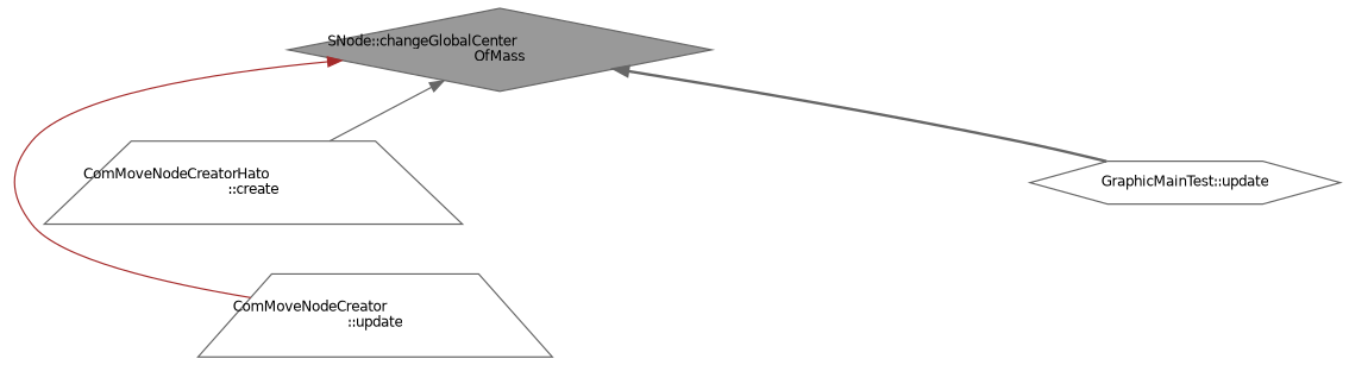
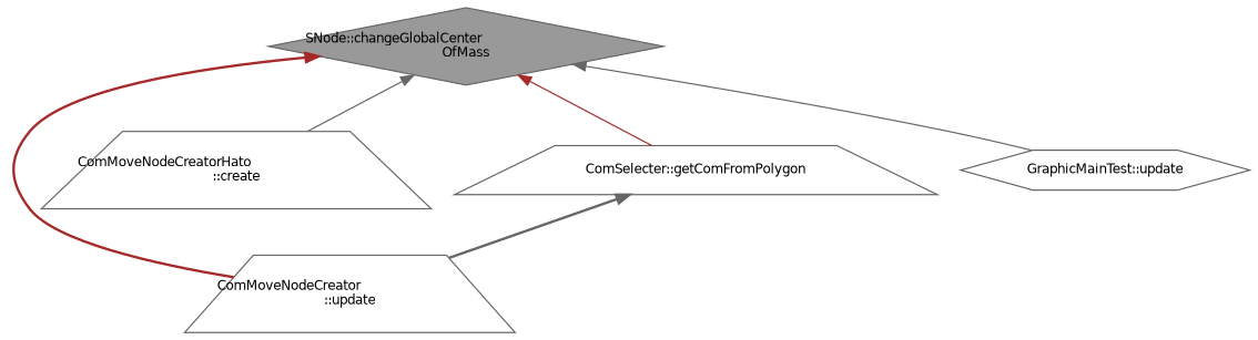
  digraph {
    rankdir=TB
    node [color=grey40 fillcolor=white fontname=Helvetica fontsize=10 shape=trapezium style=filled]
    edge [color=gray40 dir=back fontname=Helvetica fontsize=10 labelfontname=Helvetica labelfontsize=10 style=solid]
    n1 [color=gray40 fillcolor=grey60 fontcolor=black height=0.2 label="SNode::changeGlobalCenter\lOfMass" shape=diamond width=0.4]
    n2 [height=0.2 label="ComMoveNodeCreator\l::update" width=0.4]
    n3 [height=0.2 label="ComMoveNodeCreatorHato\l::create" width=0.4]
+   n4 [height=0.2 label="ComSelecter::getComFromPolygon" width=0.4]
    n5 [height=0.2 label="GraphicMainTest::update" shape=hexagon width=0.4]
-   n1 -> n2 [color=brown]
+   n1 -> n2 [color=brown style=bold]
    n1 -> n3
-   n1 -> n5 [style=bold]
+   n1 -> n4 [color=brown]
+   n1 -> n5
+   n4 -> n2 [style=bold]
  }
